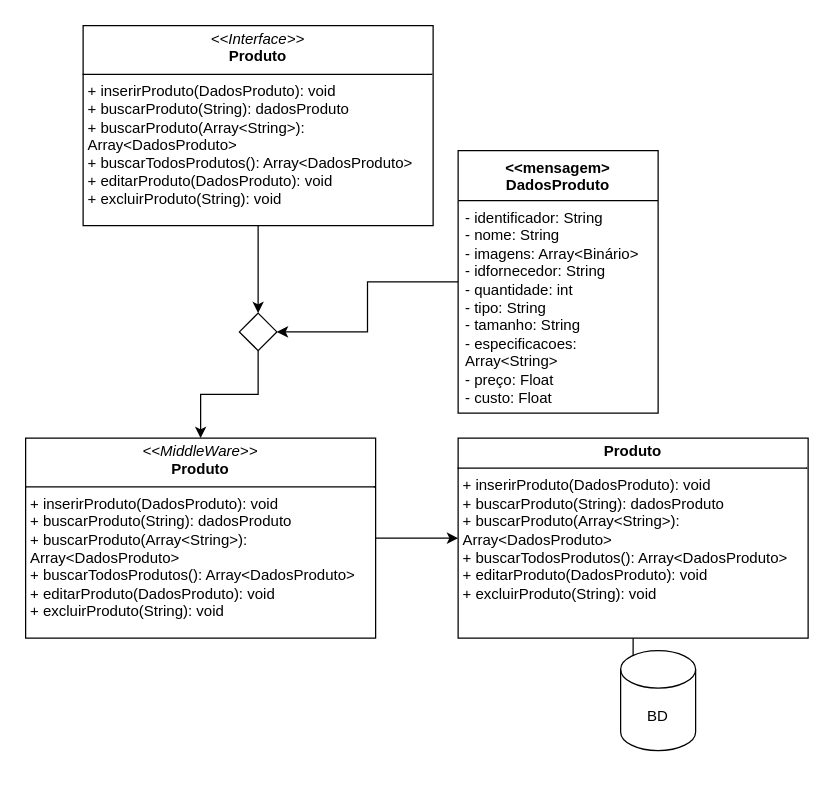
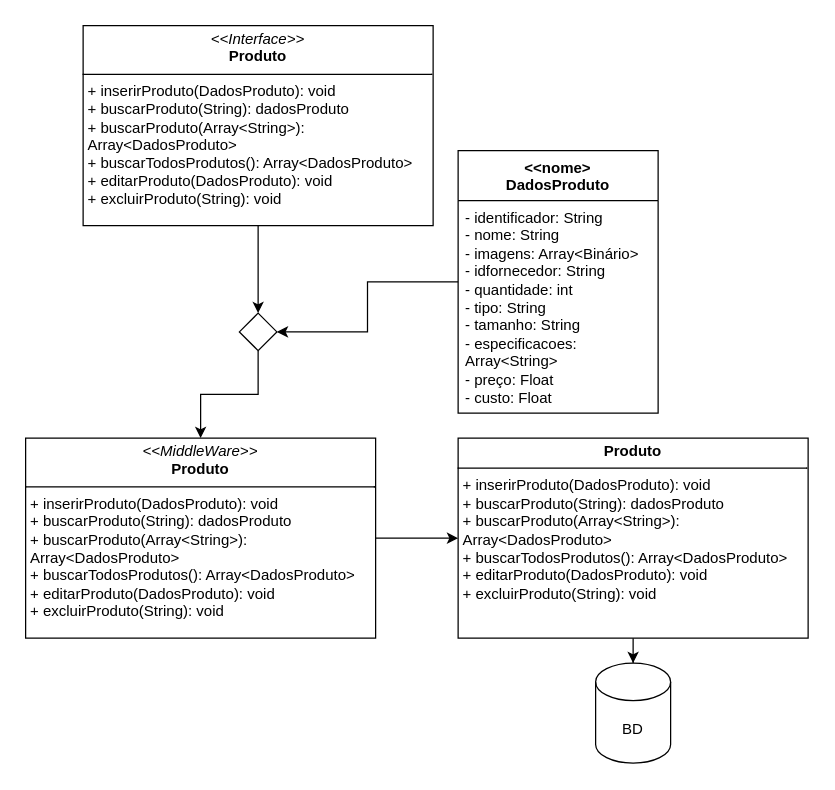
  <mxCell id="0" />
  <mxCell id="1" parent="0" />
  <mxCell id="2" style="edgeStyle=orthogonalEdgeStyle;rounded=0;orthogonalLoop=1;jettySize=auto;html=1;entryX=1;entryY=0.5;entryDx=0;entryDy=0;" edge="1" parent="1" source="3" target="10"><mxGeometry relative="1" as="geometry" /></mxCell>
- <mxCell id="3" value="&amp;lt;&amp;lt;mensagem&amp;gt;&lt;div&gt;DadosProduto&lt;/div&gt;" style="swimlane;fontStyle=1;align=center;verticalAlign=top;childLayout=stackLayout;horizontal=1;startSize=40;horizontalStack=0;resizeParent=1;resizeParentMax=0;resizeLast=0;collapsible=1;marginBottom=0;whiteSpace=wrap;html=1;" vertex="1" parent="1"><mxGeometry x="366" y="120" width="160" height="210" as="geometry" /></mxCell>
+ <mxCell id="3" value="&amp;lt;&amp;lt;nome&amp;gt;&lt;div&gt;DadosProduto&lt;/div&gt;" style="swimlane;fontStyle=1;align=center;verticalAlign=top;childLayout=stackLayout;horizontal=1;startSize=40;horizontalStack=0;resizeParent=1;resizeParentMax=0;resizeLast=0;collapsible=1;marginBottom=0;whiteSpace=wrap;html=1;" vertex="1" parent="1"><mxGeometry x="366" y="120" width="160" height="210" as="geometry" /></mxCell>
  <mxCell id="4" value="&lt;div&gt;- identificador: String&lt;/div&gt;- nome: String&lt;div&gt;- imagens: Array&amp;lt;Binário&amp;gt;&lt;/div&gt;&lt;div&gt;- idfornecedor: String&lt;/div&gt;&lt;div&gt;- quantidade: int&lt;/div&gt;&lt;div&gt;- tipo: String&lt;/div&gt;&lt;div&gt;- tamanho: String&lt;/div&gt;&lt;div&gt;- especificacoes: Array&amp;lt;String&amp;gt;&lt;/div&gt;&lt;div&gt;-&lt;span style=&quot;background-color: initial;&quot;&gt;&amp;nbsp;preço: Float&lt;/span&gt;&lt;/div&gt;&lt;div&gt;&lt;span style=&quot;background-color: initial;&quot;&gt;- custo: Float&lt;/span&gt;&lt;/div&gt;" style="text;strokeColor=none;fillColor=none;align=left;verticalAlign=top;spacingLeft=4;spacingRight=4;overflow=hidden;rotatable=0;points=[[0,0.5],[1,0.5]];portConstraint=eastwest;whiteSpace=wrap;html=1;" vertex="1" parent="3"><mxGeometry y="40" width="160" height="170" as="geometry" /></mxCell>
  <mxCell id="5" style="edgeStyle=orthogonalEdgeStyle;rounded=0;orthogonalLoop=1;jettySize=auto;html=1;exitX=0.5;exitY=1;exitDx=0;exitDy=0;entryX=0.5;entryY=0;entryDx=0;entryDy=0;" edge="1" parent="1" source="6" target="10"><mxGeometry relative="1" as="geometry" /></mxCell>
  <mxCell id="6" value="&lt;p style=&quot;margin:0px;margin-top:4px;text-align:center;&quot;&gt;&lt;i&gt;&amp;lt;&amp;lt;Interface&amp;gt;&amp;gt;&lt;/i&gt;&lt;br&gt;&lt;b&gt;Produto&lt;/b&gt;&lt;/p&gt;&lt;hr size=&quot;1&quot; style=&quot;border-style:solid;&quot;&gt;&lt;p style=&quot;margin:0px;margin-left:4px;&quot;&gt;+ inserirProduto(DadosProduto): void&lt;br&gt;&lt;/p&gt;&lt;p style=&quot;margin:0px;margin-left:4px;&quot;&gt;+ buscarProduto(String): dadosProduto&lt;/p&gt;&lt;p style=&quot;margin:0px;margin-left:4px;&quot;&gt;+ buscarProduto(Array&amp;lt;String&amp;gt;): Array&amp;lt;DadosProduto&amp;gt;&lt;/p&gt;&lt;p style=&quot;margin:0px;margin-left:4px;&quot;&gt;+ buscarTodosProdutos(): Array&amp;lt;DadosProduto&amp;gt;&lt;/p&gt;&lt;p style=&quot;margin:0px;margin-left:4px;&quot;&gt;+ editarProduto(DadosProduto): void&lt;/p&gt;&lt;p style=&quot;margin:0px;margin-left:4px;&quot;&gt;+ excluirProduto(String): void&lt;/p&gt;" style="verticalAlign=top;align=left;overflow=fill;html=1;whiteSpace=wrap;" vertex="1" parent="1"><mxGeometry x="66" y="20" width="280" height="160" as="geometry" /></mxCell>
  <mxCell id="7" style="edgeStyle=orthogonalEdgeStyle;rounded=0;orthogonalLoop=1;jettySize=auto;html=1;exitX=1;exitY=0.5;exitDx=0;exitDy=0;" edge="1" parent="1" source="8" target="12"><mxGeometry relative="1" as="geometry" /></mxCell>
  <mxCell id="8" value="&lt;p style=&quot;margin:0px;margin-top:4px;text-align:center;&quot;&gt;&lt;i&gt;&amp;lt;&amp;lt;MiddleWare&amp;gt;&amp;gt;&lt;/i&gt;&lt;br&gt;&lt;b&gt;Produto&lt;/b&gt;&lt;/p&gt;&lt;hr size=&quot;1&quot; style=&quot;border-style:solid;&quot;&gt;&lt;p style=&quot;margin:0px;margin-left:4px;&quot;&gt;+ inserirProduto(DadosProduto): void&lt;br&gt;&lt;/p&gt;&lt;p style=&quot;margin:0px;margin-left:4px;&quot;&gt;+ buscarProduto(String): dadosProduto&lt;/p&gt;&lt;p style=&quot;margin:0px;margin-left:4px;&quot;&gt;+ buscarProduto(Array&amp;lt;String&amp;gt;): Array&amp;lt;DadosProduto&amp;gt;&lt;/p&gt;&lt;p style=&quot;margin:0px;margin-left:4px;&quot;&gt;+ buscarTodosProdutos(): Array&amp;lt;DadosProduto&amp;gt;&lt;/p&gt;&lt;p style=&quot;margin:0px;margin-left:4px;&quot;&gt;+ editarProduto(DadosProduto): void&lt;/p&gt;&lt;p style=&quot;margin:0px;margin-left:4px;&quot;&gt;+ excluirProduto(String): void&lt;/p&gt;" style="verticalAlign=top;align=left;overflow=fill;html=1;whiteSpace=wrap;" vertex="1" parent="1"><mxGeometry x="20" y="350" width="280" height="160" as="geometry" /></mxCell>
  <mxCell id="9" style="edgeStyle=orthogonalEdgeStyle;rounded=0;orthogonalLoop=1;jettySize=auto;html=1;exitX=0.5;exitY=1;exitDx=0;exitDy=0;entryX=0.5;entryY=0;entryDx=0;entryDy=0;" edge="1" parent="1" source="10" target="8"><mxGeometry relative="1" as="geometry" /></mxCell>
  <mxCell id="10" value="" style="rhombus;whiteSpace=wrap;html=1;" vertex="1" parent="1"><mxGeometry x="191" y="250" width="30" height="30" as="geometry" /></mxCell>
  <mxCell id="11" style="edgeStyle=orthogonalEdgeStyle;rounded=0;orthogonalLoop=1;jettySize=auto;html=1;exitX=0.5;exitY=1;exitDx=0;exitDy=0;" edge="1" parent="1" source="12" target="13"><mxGeometry relative="1" as="geometry"><mxPoint x="506" y="570" as="targetPoint" /></mxGeometry></mxCell>
  <mxCell id="12" value="&lt;p style=&quot;margin:0px;margin-top:4px;text-align:center;&quot;&gt;&lt;b&gt;Produto&lt;/b&gt;&lt;/p&gt;&lt;hr size=&quot;1&quot; style=&quot;border-style:solid;&quot;&gt;&lt;p style=&quot;margin:0px;margin-left:4px;&quot;&gt;+ inserirProduto(DadosProduto): void&lt;br&gt;&lt;/p&gt;&lt;p style=&quot;margin:0px;margin-left:4px;&quot;&gt;+ buscarProduto(String): dadosProduto&lt;/p&gt;&lt;p style=&quot;margin:0px;margin-left:4px;&quot;&gt;+ buscarProduto(Array&amp;lt;String&amp;gt;): Array&amp;lt;DadosProduto&amp;gt;&lt;/p&gt;&lt;p style=&quot;margin:0px;margin-left:4px;&quot;&gt;+ buscarTodosProdutos(): Array&amp;lt;DadosProduto&amp;gt;&lt;/p&gt;&lt;p style=&quot;margin:0px;margin-left:4px;&quot;&gt;+ editarProduto(DadosProduto): void&lt;/p&gt;&lt;p style=&quot;margin:0px;margin-left:4px;&quot;&gt;+ excluirProduto(String): void&lt;/p&gt;" style="verticalAlign=top;align=left;overflow=fill;html=1;whiteSpace=wrap;" vertex="1" parent="1"><mxGeometry x="366" y="350" width="280" height="160" as="geometry" /></mxCell>
- <mxCell id="13" value="BD" style="shape=cylinder3;whiteSpace=wrap;html=1;boundedLbl=1;backgroundOutline=1;size=15;" vertex="1" parent="1"><mxGeometry x="496" y="520" width="60" height="80" as="geometry" /></mxCell>
+ <mxCell id="13" value="BD" style="shape=cylinder3;whiteSpace=wrap;html=1;boundedLbl=1;backgroundOutline=1;size=15;" vertex="1" parent="1"><mxGeometry x="476" y="530" width="60" height="80" as="geometry" /></mxCell>
